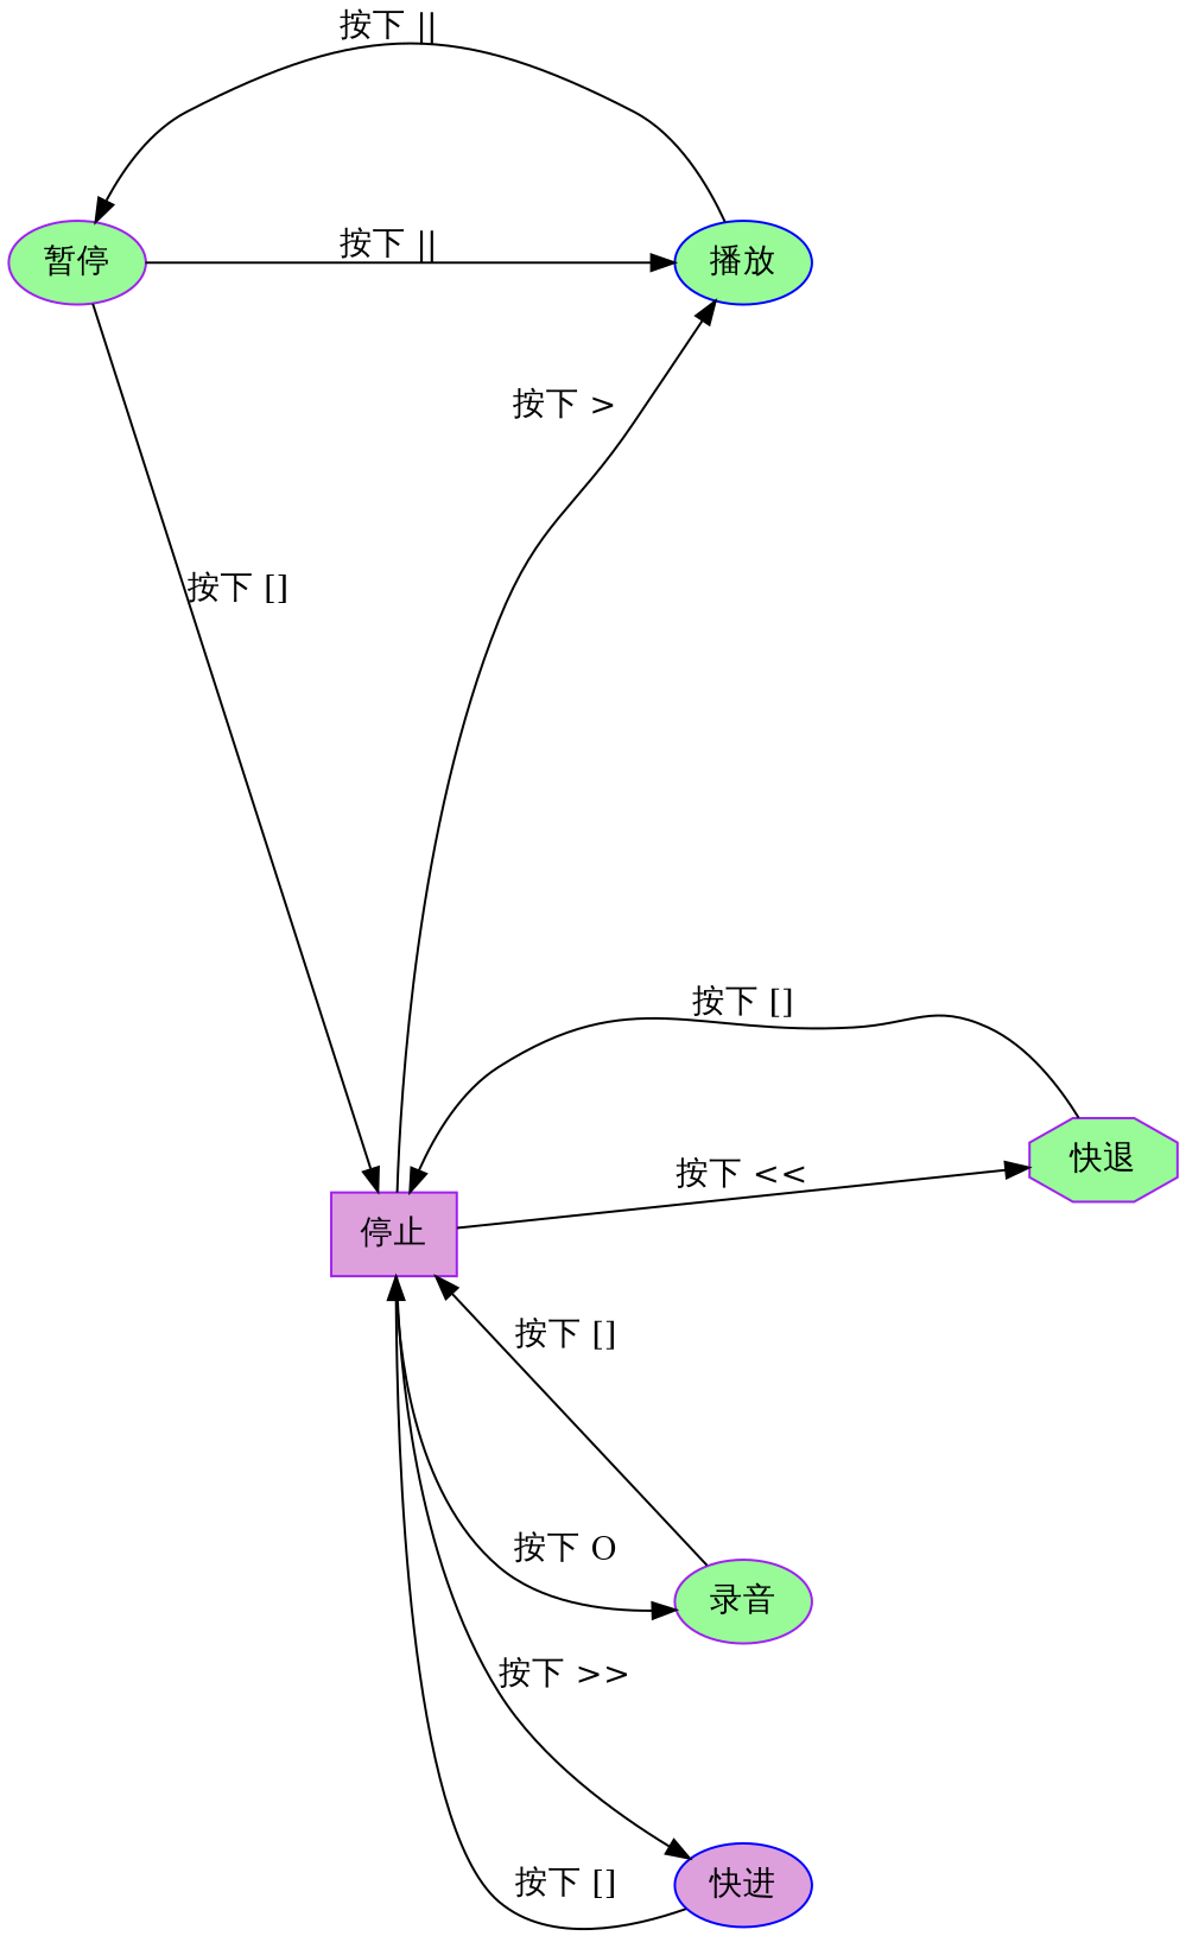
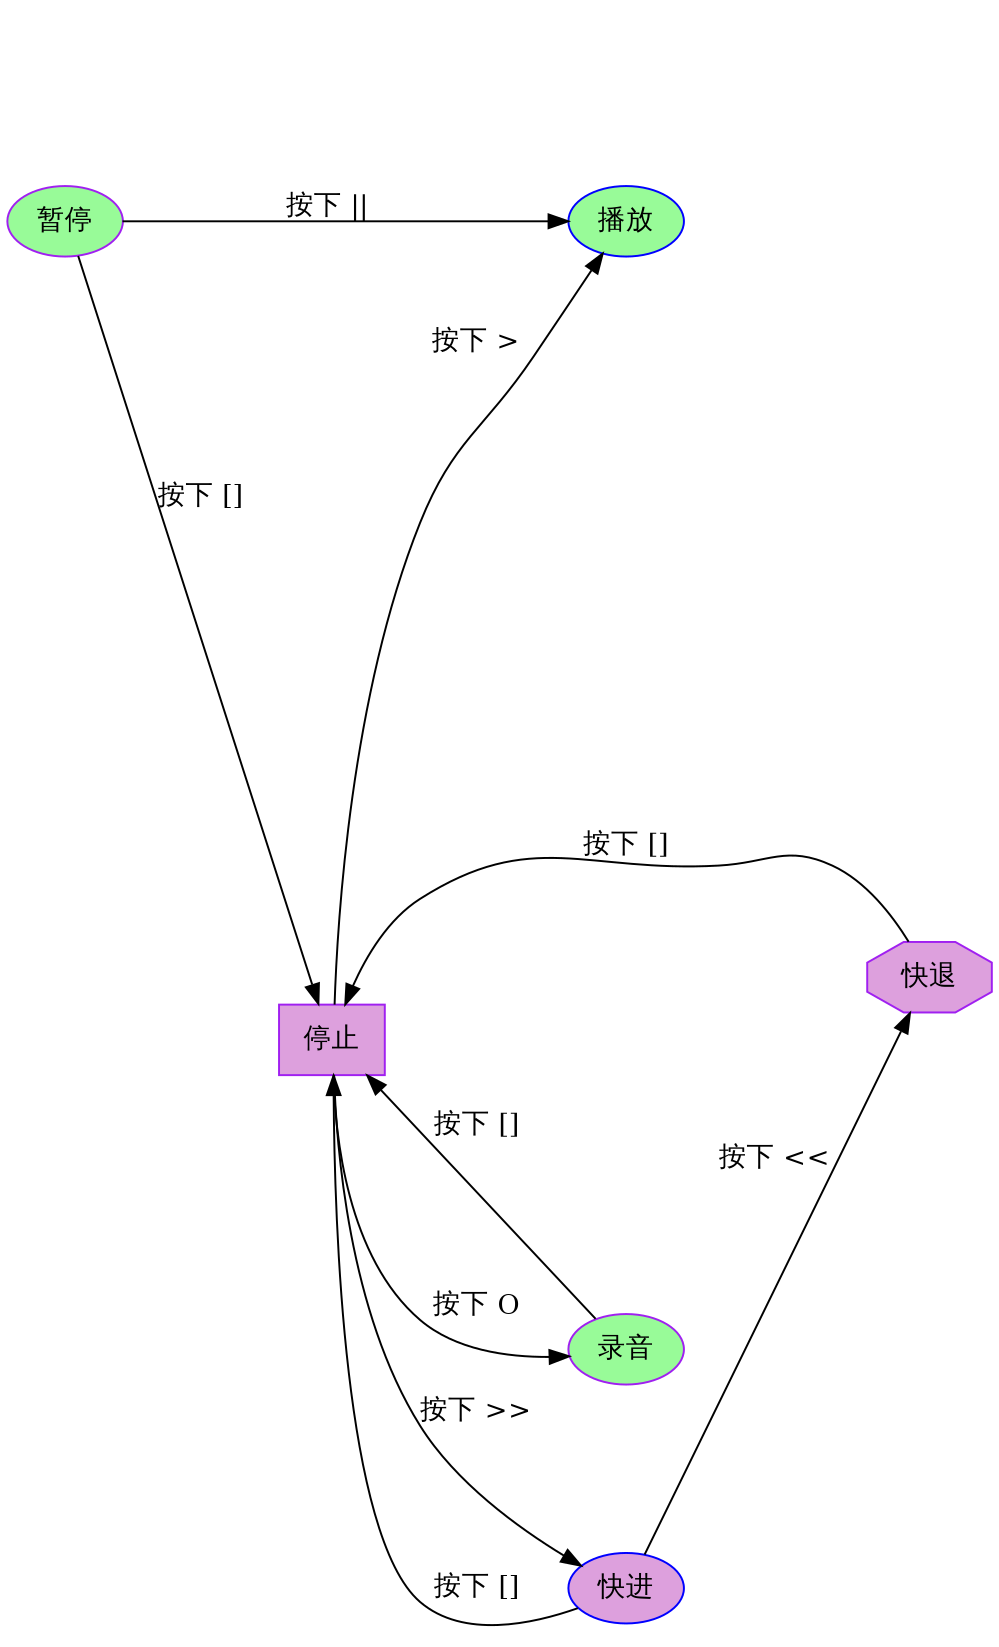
  digraph {
    nodesep=1.2
    rankdir=LR
    node [color=purple fillcolor=palegreen shape=ellipse style=filled]
    "暂停"
    "播放" [color=blue]
    "停止" [fillcolor=plum shape=box]
-   "快退" [shape=octagon]
+   "快退" [fillcolor=plum shape=octagon]
    "快进" [color=blue fillcolor=plum]
    "录音"
    "暂停" -> "播放" [label="按下 || "]
    "暂停" -> "停止" [label="按下 []"]
-   "播放" -> "暂停" [label="按下 || "]
    "停止" -> "播放" [label="按下 >"]
-   "停止" -> "快退" [label="按下 <<"]
+   "快进" -> "快退" [label="按下 <<"]
    "停止" -> "快进" [label="按下 >>"]
    "停止" -> "录音" [label="按下 O"]
    "快退" -> "停止" [label="按下 []"]
    "快进" -> "停止" [label="按下 []"]
    "录音" -> "停止" [label="按下 []"]
  }
